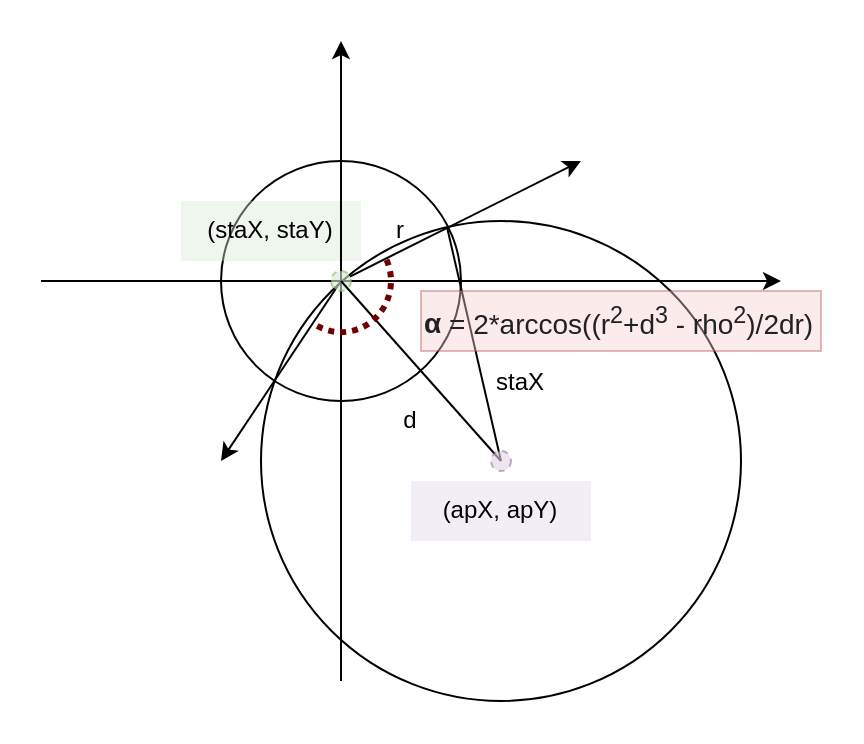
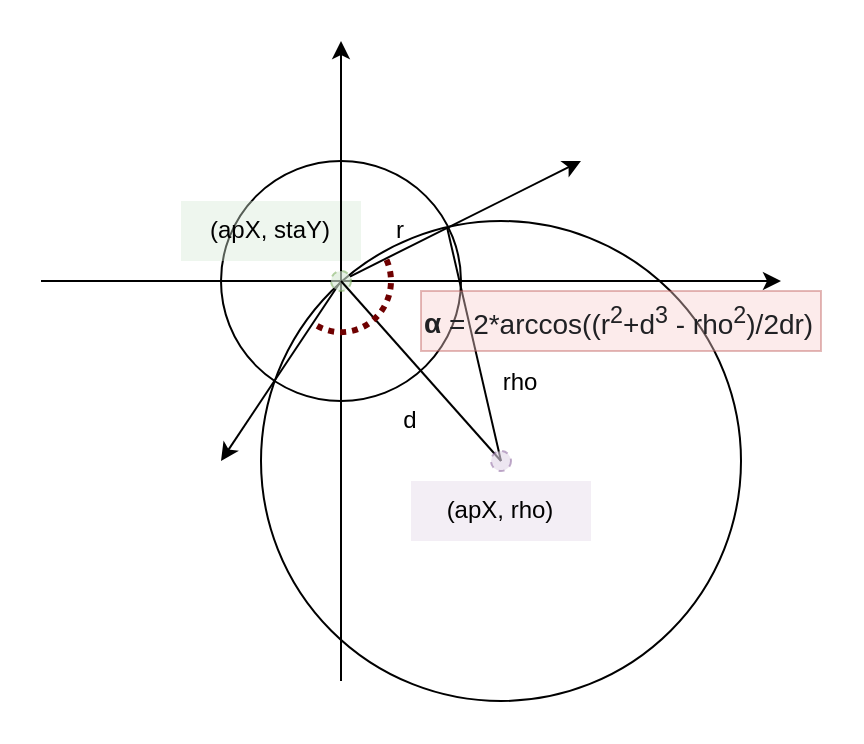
  <mxCell id="0" />
  <mxCell id="1" parent="0" />
  <mxCell id="2" value="" style="ellipse;whiteSpace=wrap;html=1;aspect=fixed;fillColor=none;" parent="1" vertex="1"><mxGeometry x="130" y="110" width="240" height="240" as="geometry" /></mxCell>
  <mxCell id="3" value="" style="ellipse;whiteSpace=wrap;html=1;aspect=fixed;fillColor=none;" parent="1" vertex="1"><mxGeometry x="110" y="80" width="120" height="120" as="geometry" /></mxCell>
  <mxCell id="4" value="" style="endArrow=none;html=1;rounded=0;entryX=0.5;entryY=0.5;entryDx=0;entryDy=0;entryPerimeter=0;startArrow=none;" parent="1" source="16" target="2" edge="1"><mxGeometry width="50" height="50" relative="1" as="geometry"><mxPoint x="170" y="140" as="sourcePoint" /><mxPoint x="220" y="90" as="targetPoint" /></mxGeometry></mxCell>
  <mxCell id="5" value="" style="endArrow=classic;html=1;rounded=0;" parent="1" edge="1"><mxGeometry width="50" height="50" relative="1" as="geometry"><mxPoint x="20" y="140" as="sourcePoint" /><mxPoint x="390" y="140" as="targetPoint" /></mxGeometry></mxCell>
- <mxCell id="6" value="(staX, staY)" style="text;html=1;strokeColor=none;fillColor=#d5e8d4;align=center;verticalAlign=middle;whiteSpace=wrap;rounded=0;opacity=40;" parent="1" vertex="1"><mxGeometry x="90" y="100" width="90" height="30" as="geometry" /></mxCell>
- <mxCell id="7" value="(apX, apY)" style="text;html=1;strokeColor=none;fillColor=#e1d5e7;align=center;verticalAlign=middle;whiteSpace=wrap;rounded=0;opacity=40;" parent="1" vertex="1"><mxGeometry x="205" y="240" width="90" height="30" as="geometry" /></mxCell>
+ <mxCell id="6" value="(apX, staY)" style="text;html=1;strokeColor=none;fillColor=#d5e8d4;align=center;verticalAlign=middle;whiteSpace=wrap;rounded=0;opacity=40;" parent="1" vertex="1"><mxGeometry x="90" y="100" width="90" height="30" as="geometry" /></mxCell>
+ <mxCell id="7" value="(apX, rho)" style="text;html=1;strokeColor=none;fillColor=#e1d5e7;align=center;verticalAlign=middle;whiteSpace=wrap;rounded=0;opacity=40;" parent="1" vertex="1"><mxGeometry x="205" y="240" width="90" height="30" as="geometry" /></mxCell>
  <mxCell id="8" value="" style="endArrow=classic;html=1;rounded=0;fontColor=default;" parent="1" edge="1"><mxGeometry width="50" height="50" relative="1" as="geometry"><mxPoint x="170" y="340" as="sourcePoint" /><mxPoint x="170" y="20" as="targetPoint" /></mxGeometry></mxCell>
  <mxCell id="9" value="" style="endArrow=none;html=1;rounded=0;dashed=1;startArrow=none;" parent="1" edge="1"><mxGeometry width="50" height="50" relative="1" as="geometry"><mxPoint x="70.38" y="249.961" as="sourcePoint" /><mxPoint x="70" y="250" as="targetPoint" /></mxGeometry></mxCell>
  <mxCell id="10" value="" style="endArrow=classic;html=1;rounded=0;startArrow=none;" parent="1" source="13" edge="1"><mxGeometry width="50" height="50" relative="1" as="geometry"><mxPoint x="170" y="140" as="sourcePoint" /><mxPoint x="290" y="80" as="targetPoint" /></mxGeometry></mxCell>
  <mxCell id="11" value="" style="endArrow=classic;html=1;rounded=0;" parent="1" edge="1"><mxGeometry width="50" height="50" relative="1" as="geometry"><mxPoint x="170" y="140" as="sourcePoint" /><mxPoint x="110" y="230" as="targetPoint" /></mxGeometry></mxCell>
  <mxCell id="12" value="" style="endArrow=none;html=1;rounded=0;" parent="1" target="13" edge="1"><mxGeometry width="50" height="50" relative="1" as="geometry"><mxPoint x="170" y="140" as="sourcePoint" /><mxPoint x="290" y="80" as="targetPoint" /></mxGeometry></mxCell>
  <mxCell id="13" value="" style="ellipse;whiteSpace=wrap;html=1;aspect=fixed;dashed=1;labelBackgroundColor=none;fillColor=#d5e8d4;strokeColor=#82b366;opacity=60;" parent="1" vertex="1"><mxGeometry x="165" y="135" width="10" height="10" as="geometry" /></mxCell>
  <mxCell id="14" value="" style="endArrow=none;html=1;rounded=0;entryX=0.942;entryY=0.277;entryDx=0;entryDy=0;entryPerimeter=0;" parent="1" target="3" edge="1"><mxGeometry width="50" height="50" relative="1" as="geometry"><mxPoint x="250" y="230" as="sourcePoint" /><mxPoint x="340" y="130" as="targetPoint" /></mxGeometry></mxCell>
  <mxCell id="15" value="" style="endArrow=none;html=1;rounded=0;entryX=0.5;entryY=0.5;entryDx=0;entryDy=0;entryPerimeter=0;" parent="1" target="16" edge="1"><mxGeometry width="50" height="50" relative="1" as="geometry"><mxPoint x="170" y="140" as="sourcePoint" /><mxPoint x="250" y="230" as="targetPoint" /></mxGeometry></mxCell>
  <mxCell id="16" value="" style="ellipse;whiteSpace=wrap;html=1;aspect=fixed;dashed=1;labelBackgroundColor=none;fillColor=#e1d5e7;opacity=60;strokeColor=#9673a6;" parent="1" vertex="1"><mxGeometry x="245" y="225" width="10" height="10" as="geometry" /></mxCell>
  <mxCell id="17" value="d" style="text;html=1;strokeColor=none;fillColor=none;align=center;verticalAlign=middle;whiteSpace=wrap;rounded=0;" parent="1" vertex="1"><mxGeometry x="175" y="195" width="60" height="30" as="geometry" /></mxCell>
- <mxCell id="18" value="staX" style="text;html=1;strokeColor=none;fillColor=none;align=center;verticalAlign=middle;whiteSpace=wrap;rounded=0;" parent="1" vertex="1"><mxGeometry x="230" y="176" width="60" height="30" as="geometry" /></mxCell>
+ <mxCell id="18" value="rho" style="text;html=1;strokeColor=none;fillColor=none;align=center;verticalAlign=middle;whiteSpace=wrap;rounded=0;" parent="1" vertex="1"><mxGeometry x="230" y="176" width="60" height="30" as="geometry" /></mxCell>
  <mxCell id="19" value="r" style="text;html=1;strokeColor=none;fillColor=none;align=center;verticalAlign=middle;whiteSpace=wrap;rounded=0;" parent="1" vertex="1"><mxGeometry x="170" y="100" width="60" height="30" as="geometry" /></mxCell>
  <mxCell id="20" value="&lt;b style=&quot;color: rgb(32, 33, 36); font-family: &amp;quot;Google Sans&amp;quot;, arial, sans-serif; font-size: 14px;&quot;&gt;α &lt;/b&gt;&lt;span style=&quot;color: rgb(32, 33, 36); font-family: &amp;quot;Google Sans&amp;quot;, arial, sans-serif; font-size: 14px;&quot;&gt;= 2*arccos((r&lt;sup&gt;2&lt;/sup&gt;+d&lt;sup&gt;3&lt;/sup&gt; - rho&lt;sup&gt;2&lt;/sup&gt;)/2dr)&lt;/span&gt;" style="text;html=1;strokeColor=#b85450;fillColor=#f8cecc;align=left;verticalAlign=middle;whiteSpace=wrap;rounded=0;labelBackgroundColor=none;opacity=40;" parent="1" vertex="1"><mxGeometry x="210" y="145" width="200" height="30" as="geometry" /></mxCell>
  <mxCell id="21" value="" style="verticalLabelPosition=bottom;verticalAlign=top;html=1;shape=mxgraph.basic.arc;startAngle=0.432;endAngle=0.844;rotation=-90;dashed=1;dashPattern=1 1;fillColor=#a20025;strokeColor=#6F0000;fontColor=#ffffff;strokeWidth=3;" parent="1" vertex="1"><mxGeometry x="144.42" y="115" width="51.15" height="50" as="geometry" /></mxCell>
